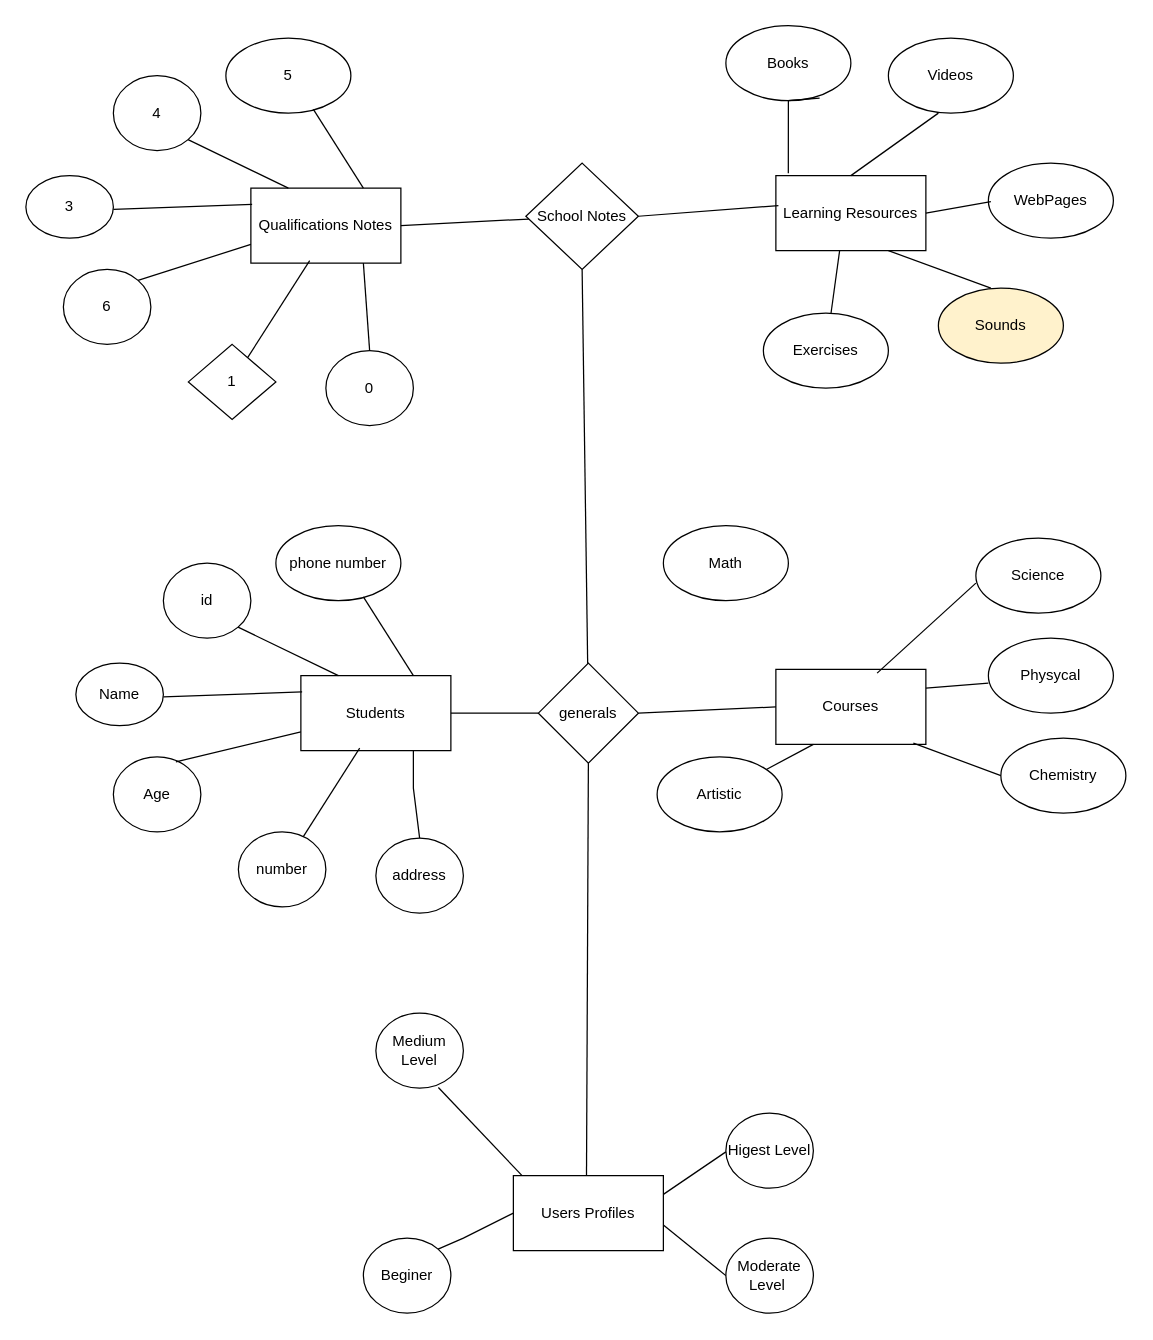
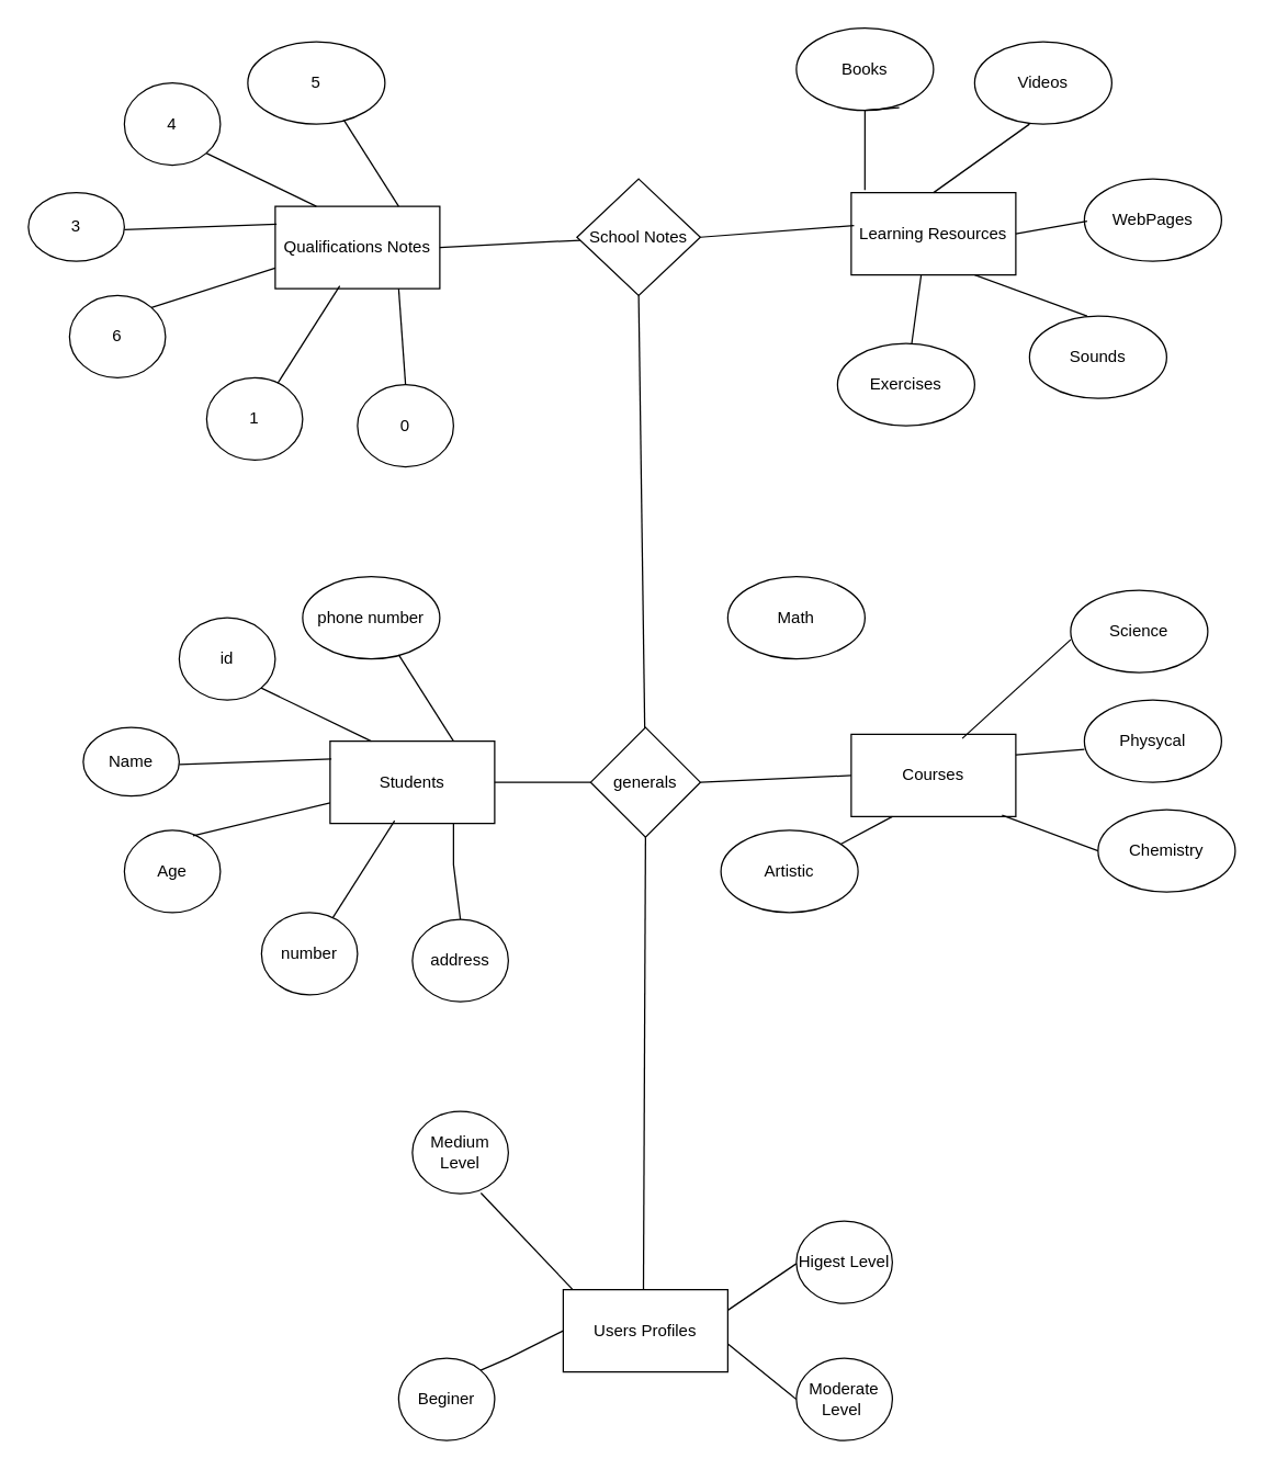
  <mxCell id="0" />
  <mxCell id="1" parent="0" />
  <mxCell id="2" value="Students" style="rounded=0;whiteSpace=wrap;html=1;" vertex="1" parent="1"><mxGeometry x="240" y="540" width="120" height="60" as="geometry" /></mxCell>
  <mxCell id="3" value="id" style="ellipse;whiteSpace=wrap;html=1;" vertex="1" parent="1"><mxGeometry x="130" y="450" width="70" height="60" as="geometry" /></mxCell>
  <mxCell id="4" value="Age" style="ellipse;whiteSpace=wrap;html=1;" vertex="1" parent="1"><mxGeometry x="90" y="605" width="70" height="60" as="geometry" /></mxCell>
  <mxCell id="5" value="Name" style="ellipse;whiteSpace=wrap;html=1;" vertex="1" parent="1"><mxGeometry x="60" y="530" width="70" height="50" as="geometry" /></mxCell>
  <mxCell id="6" value="number" style="ellipse;whiteSpace=wrap;html=1;" vertex="1" parent="1"><mxGeometry x="190" y="665" width="70" height="60" as="geometry" /></mxCell>
  <mxCell id="7" value="address" style="ellipse;whiteSpace=wrap;html=1;" vertex="1" parent="1"><mxGeometry x="300" y="670" width="70" height="60" as="geometry" /></mxCell>
  <mxCell id="8" value="phone number" style="ellipse;whiteSpace=wrap;html=1;" vertex="1" parent="1"><mxGeometry x="220" y="420" width="100" height="60" as="geometry" /></mxCell>
  <mxCell id="9" value="generals" style="rhombus;whiteSpace=wrap;html=1;" vertex="1" parent="1"><mxGeometry x="430" y="530" width="80" height="80" as="geometry" /></mxCell>
  <mxCell id="10" value="" style="endArrow=none;html=1;rounded=0;exitX=1;exitY=0.5;exitDx=0;exitDy=0;" edge="1" parent="1" source="2" target="9"><mxGeometry width="50" height="50" relative="1" as="geometry"><mxPoint x="400" y="600" as="sourcePoint" /><mxPoint x="450" y="550" as="targetPoint" /></mxGeometry></mxCell>
  <mxCell id="11" value="" style="endArrow=none;html=1;rounded=0;exitX=1;exitY=1;exitDx=0;exitDy=0;entryX=0.25;entryY=0;entryDx=0;entryDy=0;" edge="1" parent="1" source="3" target="2"><mxGeometry width="50" height="50" relative="1" as="geometry"><mxPoint x="169.5" y="514" as="sourcePoint" /><mxPoint x="280.5" y="510" as="targetPoint" /></mxGeometry></mxCell>
  <mxCell id="12" value="" style="endArrow=none;html=1;rounded=0;exitX=1;exitY=0.5;exitDx=0;exitDy=0;" edge="1" parent="1"><mxGeometry width="50" height="50" relative="1" as="geometry"><mxPoint x="130" y="557" as="sourcePoint" /><mxPoint x="241" y="553" as="targetPoint" /></mxGeometry></mxCell>
  <mxCell id="13" value="" style="endArrow=none;html=1;rounded=0;entryX=0.392;entryY=0.967;entryDx=0;entryDy=0;entryPerimeter=0;" edge="1" parent="1" source="6" target="2"><mxGeometry width="50" height="50" relative="1" as="geometry"><mxPoint x="240" y="660" as="sourcePoint" /><mxPoint x="351" y="630" as="targetPoint" /></mxGeometry></mxCell>
  <mxCell id="14" value="" style="endArrow=none;html=1;rounded=0;entryX=0.75;entryY=1;entryDx=0;entryDy=0;exitX=0.5;exitY=0;exitDx=0;exitDy=0;" edge="1" parent="1" source="7" target="2"><mxGeometry width="50" height="50" relative="1" as="geometry"><mxPoint x="252" y="679" as="sourcePoint" /><mxPoint x="330" y="610" as="targetPoint" /><Array as="points"><mxPoint x="330" y="630" /></Array></mxGeometry></mxCell>
  <mxCell id="15" value="" style="endArrow=none;html=1;rounded=0;exitX=0.7;exitY=0.95;exitDx=0;exitDy=0;exitPerimeter=0;entryX=0.75;entryY=0;entryDx=0;entryDy=0;" edge="1" parent="1" source="8" target="2"><mxGeometry width="50" height="50" relative="1" as="geometry"><mxPoint x="290" y="504" as="sourcePoint" /><mxPoint x="401" y="500" as="targetPoint" /></mxGeometry></mxCell>
  <mxCell id="16" value="Qualifications Notes" style="rounded=0;whiteSpace=wrap;html=1;" vertex="1" parent="1"><mxGeometry x="200" y="150" width="120" height="60" as="geometry" /></mxCell>
  <mxCell id="17" value="4" style="ellipse;whiteSpace=wrap;html=1;" vertex="1" parent="1"><mxGeometry x="90" y="60" width="70" height="60" as="geometry" /></mxCell>
  <mxCell id="18" value="6" style="ellipse;whiteSpace=wrap;html=1;" vertex="1" parent="1"><mxGeometry x="50" y="215" width="70" height="60" as="geometry" /></mxCell>
  <mxCell id="19" value="3" style="ellipse;whiteSpace=wrap;html=1;" vertex="1" parent="1"><mxGeometry x="20" width="70" height="50" as="geometry" y="140" /></mxCell>
- <mxCell id="20" value="1" style="rhombus;whiteSpace=wrap;html=1;" vertex="1" parent="1"><mxGeometry x="150" y="275" width="70" height="60" as="geometry" /></mxCell>
+ <mxCell id="20" value="1" style="ellipse;whiteSpace=wrap;html=1;" vertex="1" parent="1"><mxGeometry x="150" y="275" width="70" height="60" as="geometry" /></mxCell>
  <mxCell id="21" value="0" style="ellipse;whiteSpace=wrap;html=1;" vertex="1" parent="1"><mxGeometry x="260" y="280" width="70" height="60" as="geometry" /></mxCell>
  <mxCell id="22" value="5" style="ellipse;whiteSpace=wrap;html=1;" vertex="1" parent="1"><mxGeometry x="180" y="30" width="100" height="60" as="geometry" /></mxCell>
  <mxCell id="23" value="School Notes" style="rhombus;whiteSpace=wrap;html=1;" vertex="1" parent="1"><mxGeometry x="420" y="130" width="90" height="85" as="geometry" /></mxCell>
  <mxCell id="24" value="" style="endArrow=none;html=1;rounded=0;exitX=1;exitY=0.5;exitDx=0;exitDy=0;" edge="1" parent="1" source="16" target="23"><mxGeometry width="50" height="50" relative="1" as="geometry"><mxPoint x="360" y="210" as="sourcePoint" /><mxPoint x="410" y="160" as="targetPoint" /></mxGeometry></mxCell>
  <mxCell id="25" value="" style="endArrow=none;html=1;rounded=0;exitX=1;exitY=1;exitDx=0;exitDy=0;entryX=0.25;entryY=0;entryDx=0;entryDy=0;" edge="1" parent="1" source="17" target="16"><mxGeometry width="50" height="50" relative="1" as="geometry"><mxPoint x="129.5" y="124" as="sourcePoint" /><mxPoint x="240.5" y="120" as="targetPoint" /></mxGeometry></mxCell>
  <mxCell id="26" value="" style="endArrow=none;html=1;rounded=0;exitX=1;exitY=0.5;exitDx=0;exitDy=0;" edge="1" parent="1"><mxGeometry width="50" height="50" relative="1" as="geometry"><mxPoint x="90" y="167" as="sourcePoint" /><mxPoint x="201" y="163" as="targetPoint" /></mxGeometry></mxCell>
  <mxCell id="27" value="" style="endArrow=none;html=1;rounded=0;exitX=1;exitY=0;exitDx=0;exitDy=0;entryX=0;entryY=0.75;entryDx=0;entryDy=0;" edge="1" parent="1" source="18" target="16"><mxGeometry width="50" height="50" relative="1" as="geometry"><mxPoint x="100" y="177" as="sourcePoint" /><mxPoint x="190" y="190" as="targetPoint" /><Array as="points" /></mxGeometry></mxCell>
  <mxCell id="28" value="" style="endArrow=none;html=1;rounded=0;entryX=0.392;entryY=0.967;entryDx=0;entryDy=0;entryPerimeter=0;" edge="1" parent="1" source="20" target="16"><mxGeometry width="50" height="50" relative="1" as="geometry"><mxPoint x="200" y="270" as="sourcePoint" /><mxPoint x="311" y="240" as="targetPoint" /></mxGeometry></mxCell>
  <mxCell id="29" value="" style="endArrow=none;html=1;rounded=0;entryX=0.75;entryY=1;entryDx=0;entryDy=0;exitX=0.5;exitY=0;exitDx=0;exitDy=0;" edge="1" parent="1" source="21" target="16"><mxGeometry width="50" height="50" relative="1" as="geometry"><mxPoint x="212" y="289" as="sourcePoint" /><mxPoint x="290" y="220" as="targetPoint" /><Array as="points" /></mxGeometry></mxCell>
  <mxCell id="30" value="" style="endArrow=none;html=1;rounded=0;exitX=0.7;exitY=0.95;exitDx=0;exitDy=0;exitPerimeter=0;entryX=0.75;entryY=0;entryDx=0;entryDy=0;" edge="1" parent="1" source="22" target="16"><mxGeometry width="50" height="50" relative="1" as="geometry"><mxPoint x="250" y="114" as="sourcePoint" /><mxPoint x="361" y="110" as="targetPoint" /></mxGeometry></mxCell>
  <mxCell id="31" value="Courses" style="rounded=0;whiteSpace=wrap;html=1;" vertex="1" parent="1"><mxGeometry x="620" y="535" width="120" height="60" as="geometry" /></mxCell>
  <mxCell id="32" value="Math" style="ellipse;whiteSpace=wrap;html=1;" vertex="1" parent="1"><mxGeometry x="530" y="420" width="100" height="60" as="geometry" /></mxCell>
  <mxCell id="33" value="Artistic" style="ellipse;whiteSpace=wrap;html=1;" vertex="1" parent="1"><mxGeometry x="525" y="605" width="100" height="60" as="geometry" /></mxCell>
  <mxCell id="34" value="Science" style="ellipse;whiteSpace=wrap;html=1;" vertex="1" parent="1"><mxGeometry x="780" y="430" width="100" height="60" as="geometry" /></mxCell>
  <mxCell id="35" value="Physycal" style="ellipse;whiteSpace=wrap;html=1;" vertex="1" parent="1"><mxGeometry x="790" y="510" width="100" height="60" as="geometry" /></mxCell>
  <mxCell id="36" value="Chemistry" style="ellipse;whiteSpace=wrap;html=1;" vertex="1" parent="1"><mxGeometry x="800" y="590" width="100" height="60" as="geometry" /></mxCell>
  <mxCell id="37" value="" style="endArrow=none;html=1;rounded=0;exitX=1;exitY=0.5;exitDx=0;exitDy=0;entryX=0;entryY=0.5;entryDx=0;entryDy=0;" edge="1" parent="1" target="31"><mxGeometry width="50" height="50" relative="1" as="geometry"><mxPoint x="510" y="570" as="sourcePoint" /><mxPoint x="580" y="570" as="targetPoint" /></mxGeometry></mxCell>
  <mxCell id="38" value="" style="endArrow=none;html=1;rounded=0;entryX=0.25;entryY=1;entryDx=0;entryDy=0;" edge="1" parent="1" source="33" target="31"><mxGeometry width="50" height="50" relative="1" as="geometry"><mxPoint x="620" y="600" as="sourcePoint" /><mxPoint x="680" y="590" as="targetPoint" /></mxGeometry></mxCell>
  <mxCell id="39" value="" style="endArrow=none;html=1;rounded=0;exitX=0.66;exitY=0.983;exitDx=0;exitDy=0;exitPerimeter=0;entryX=0;entryY=0.5;entryDx=0;entryDy=0;" edge="1" parent="1" target="36"><mxGeometry width="50" height="50" relative="1" as="geometry"><mxPoint x="730" y="594" as="sourcePoint" /><mxPoint x="814" y="650" as="targetPoint" /></mxGeometry></mxCell>
  <mxCell id="40" value="" style="endArrow=none;html=1;rounded=0;exitX=1;exitY=0.25;exitDx=0;exitDy=0;entryX=0.5;entryY=0;entryDx=0;entryDy=0;" edge="1" parent="1" source="31"><mxGeometry width="50" height="50" relative="1" as="geometry"><mxPoint x="706" y="490" as="sourcePoint" /><mxPoint x="790" y="546" as="targetPoint" /></mxGeometry></mxCell>
  <mxCell id="41" value="" style="endArrow=none;html=1;rounded=0;exitX=0.675;exitY=0.05;exitDx=0;exitDy=0;exitPerimeter=0;entryX=0.5;entryY=0;entryDx=0;entryDy=0;" edge="1" parent="1" source="31"><mxGeometry width="50" height="50" relative="1" as="geometry"><mxPoint x="696" y="410" as="sourcePoint" /><mxPoint x="780" y="466" as="targetPoint" /></mxGeometry></mxCell>
  <mxCell id="42" value="" style="endArrow=none;html=1;rounded=0;exitX=0.5;exitY=1;exitDx=0;exitDy=0;" edge="1" parent="1" source="23" target="9"><mxGeometry width="50" height="50" relative="1" as="geometry"><mxPoint x="420" y="310" as="sourcePoint" /><mxPoint x="440" y="580" as="targetPoint" /><Array as="points" /></mxGeometry></mxCell>
  <mxCell id="43" value="Users Profiles" style="rounded=0;whiteSpace=wrap;html=1;" vertex="1" parent="1"><mxGeometry x="410" y="940" width="120" height="60" as="geometry" /></mxCell>
  <mxCell id="44" value="Medium Level" style="ellipse;whiteSpace=wrap;html=1;" vertex="1" parent="1"><mxGeometry x="300" y="810" width="70" height="60" as="geometry" /></mxCell>
  <mxCell id="45" value="Beginer" style="ellipse;whiteSpace=wrap;html=1;" vertex="1" parent="1"><mxGeometry x="290" y="990" width="70" height="60" as="geometry" /></mxCell>
  <mxCell id="46" value="Higest Level" style="ellipse;whiteSpace=wrap;html=1;" vertex="1" parent="1"><mxGeometry x="580" y="890" width="70" height="60" as="geometry" /></mxCell>
  <mxCell id="47" value="Moderate Level&amp;nbsp;" style="ellipse;whiteSpace=wrap;html=1;" vertex="1" parent="1"><mxGeometry x="580" y="990" width="70" height="60" as="geometry" /></mxCell>
  <mxCell id="48" value="" style="endArrow=none;html=1;rounded=0;exitX=1;exitY=0.5;exitDx=0;exitDy=0;entryX=0.058;entryY=0;entryDx=0;entryDy=0;entryPerimeter=0;" edge="1" parent="1" target="43"><mxGeometry width="50" height="50" relative="1" as="geometry"><mxPoint x="350" y="869.5" as="sourcePoint" /><mxPoint x="420" y="869.5" as="targetPoint" /></mxGeometry></mxCell>
  <mxCell id="49" value="" style="endArrow=none;html=1;rounded=0;exitX=1;exitY=0;exitDx=0;exitDy=0;entryX=0;entryY=0.5;entryDx=0;entryDy=0;" edge="1" parent="1" source="45" target="43"><mxGeometry width="50" height="50" relative="1" as="geometry"><mxPoint x="360" y="879.5" as="sourcePoint" /><mxPoint x="427" y="950" as="targetPoint" /><Array as="points"><mxPoint x="370" y="990" /></Array></mxGeometry></mxCell>
  <mxCell id="50" value="" style="endArrow=none;html=1;rounded=0;exitX=1;exitY=0.5;exitDx=0;exitDy=0;entryX=0;entryY=0.5;entryDx=0;entryDy=0;" edge="1" parent="1" target="47"><mxGeometry width="50" height="50" relative="1" as="geometry"><mxPoint x="530" y="979.5" as="sourcePoint" /><mxPoint x="597" y="1050" as="targetPoint" /></mxGeometry></mxCell>
  <mxCell id="51" value="" style="endArrow=none;html=1;rounded=0;exitX=1;exitY=0.25;exitDx=0;exitDy=0;" edge="1" parent="1" source="43"><mxGeometry width="50" height="50" relative="1" as="geometry"><mxPoint x="520" y="850" as="sourcePoint" /><mxPoint x="580" y="921" as="targetPoint" /></mxGeometry></mxCell>
  <mxCell id="52" value="" style="endArrow=none;html=1;rounded=0;exitX=0.5;exitY=1;exitDx=0;exitDy=0;entryX=0.5;entryY=0;entryDx=0;entryDy=0;" edge="1" parent="1" source="9"><mxGeometry width="50" height="50" relative="1" as="geometry"><mxPoint x="461.5" y="610" as="sourcePoint" /><mxPoint x="468.5" y="940" as="targetPoint" /></mxGeometry></mxCell>
  <mxCell id="53" value="" style="endArrow=none;html=1;rounded=0;exitX=1;exitY=0.5;exitDx=0;exitDy=0;entryX=0;entryY=0.75;entryDx=0;entryDy=0;" edge="1" parent="1" target="2"><mxGeometry width="50" height="50" relative="1" as="geometry"><mxPoint x="140" y="609" as="sourcePoint" /><mxPoint x="251" y="605" as="targetPoint" /></mxGeometry></mxCell>
  <mxCell id="54" value="Learning Resources" style="rounded=0;whiteSpace=wrap;html=1;" vertex="1" parent="1"><mxGeometry x="620" width="120" height="60" as="geometry" y="140" /></mxCell>
  <mxCell id="55" value="" style="endArrow=none;html=1;rounded=0;exitX=1;exitY=0.5;exitDx=0;exitDy=0;entryX=0.017;entryY=0.4;entryDx=0;entryDy=0;entryPerimeter=0;" edge="1" parent="1" target="54"><mxGeometry width="50" height="50" relative="1" as="geometry"><mxPoint x="510" y="172.5" as="sourcePoint" /><mxPoint x="612" y="167.5" as="targetPoint" /></mxGeometry></mxCell>
  <mxCell id="56" value="Books" style="ellipse;whiteSpace=wrap;html=1;" vertex="1" parent="1"><mxGeometry x="580" y="20" width="100" height="60" as="geometry" /></mxCell>
  <mxCell id="57" value="Videos" style="ellipse;whiteSpace=wrap;html=1;" vertex="1" parent="1"><mxGeometry x="710" y="30" width="100" height="60" as="geometry" /></mxCell>
  <mxCell id="58" value="WebPages" style="ellipse;whiteSpace=wrap;html=1;" vertex="1" parent="1"><mxGeometry x="790" y="130" width="100" height="60" as="geometry" /></mxCell>
- <mxCell id="59" value="Sounds" style="ellipse;whiteSpace=wrap;html=1;fillColor=#fff2cc;" vertex="1" parent="1"><mxGeometry x="750" y="230" width="100" height="60" as="geometry" /></mxCell>
+ <mxCell id="59" value="Sounds" style="ellipse;whiteSpace=wrap;html=1;" vertex="1" parent="1"><mxGeometry x="750" y="230" width="100" height="60" as="geometry" /></mxCell>
  <mxCell id="60" value="Exercises" style="ellipse;whiteSpace=wrap;html=1;" vertex="1" parent="1"><mxGeometry x="610" y="250" width="100" height="60" as="geometry" /></mxCell>
  <mxCell id="61" value="" style="endArrow=none;html=1;rounded=0;exitX=0.5;exitY=0;exitDx=0;exitDy=0;entryX=0.017;entryY=0.4;entryDx=0;entryDy=0;entryPerimeter=0;" edge="1" parent="1" source="54"><mxGeometry width="50" height="50" relative="1" as="geometry"><mxPoint x="638" y="98.5" as="sourcePoint" /><mxPoint x="750" y="90" as="targetPoint" /></mxGeometry></mxCell>
  <mxCell id="62" value="" style="endArrow=none;html=1;rounded=0;exitX=0.083;exitY=-0.033;exitDx=0;exitDy=0;entryX=0.75;entryY=0.967;entryDx=0;entryDy=0;entryPerimeter=0;exitPerimeter=0;" edge="1" parent="1" source="54" target="56"><mxGeometry width="50" height="50" relative="1" as="geometry"><mxPoint x="559" y="98.5" as="sourcePoint" /><mxPoint x="671" y="90" as="targetPoint" /><Array as="points"><mxPoint x="630" y="80" /></Array></mxGeometry></mxCell>
  <mxCell id="63" value="" style="endArrow=none;html=1;rounded=0;exitX=1;exitY=0.5;exitDx=0;exitDy=0;entryX=0.017;entryY=0.4;entryDx=0;entryDy=0;entryPerimeter=0;" edge="1" parent="1" source="54"><mxGeometry width="50" height="50" relative="1" as="geometry"><mxPoint x="680" y="169.25" as="sourcePoint" /><mxPoint x="792" y="160.75" as="targetPoint" /></mxGeometry></mxCell>
  <mxCell id="64" value="" style="endArrow=none;html=1;rounded=0;entryX=0.017;entryY=0.4;entryDx=0;entryDy=0;entryPerimeter=0;" edge="1" parent="1" source="60"><mxGeometry width="50" height="50" relative="1" as="geometry"><mxPoint x="559" y="208.5" as="sourcePoint" /><mxPoint x="671" y="200" as="targetPoint" /></mxGeometry></mxCell>
  <mxCell id="65" value="" style="endArrow=none;html=1;rounded=0;exitX=0.75;exitY=1;exitDx=0;exitDy=0;entryX=0.017;entryY=0.4;entryDx=0;entryDy=0;entryPerimeter=0;" edge="1" parent="1" source="54"><mxGeometry width="50" height="50" relative="1" as="geometry"><mxPoint x="680" y="238.5" as="sourcePoint" /><mxPoint x="792" y="230" as="targetPoint" /></mxGeometry></mxCell>
